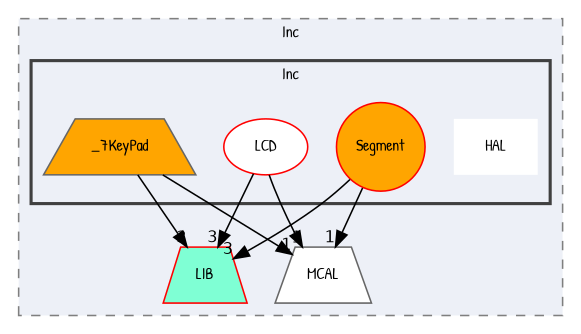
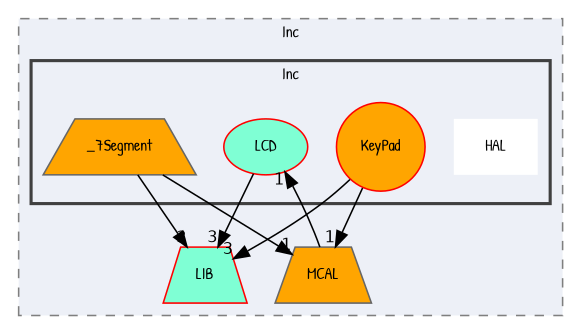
  digraph {
    compound=true
    fontname="Patrick Hand"
    node [color=gray40 fillcolor=white fontname="Patrick Hand" fontsize=10 shape=trapezium style="filled,"]
    edge [fontname="Patrick Hand" fontsize=10 headlabel=3 labeldistance=1.5 labelfontname=Helvetica labelfontsize=10]
    n1 [label=HAL shape=plaintext style=filled]
-   n2 [fillcolor=orange label=_7KeyPad]
-   n3 [color=red fillcolor=orange label=Segment shape=circle]
-   n4 [color=red label=LCD shape=ellipse]
+   n2 [fillcolor=orange label=_7Segment]
+   n3 [color=red fillcolor=orange label=KeyPad shape=circle]
+   n4 [color=red fillcolor=aquamarine label=LCD shape=ellipse]
    n5 [color=red fillcolor=aquamarine label=LIB]
-   n6 [label=MCAL]
+   n6 [fillcolor=orange label=MCAL]
    subgraph cluster_1 {
      bgcolor="#edf0f7"
      fontsize=10
      label=Inc
      pencolor=grey50
      style="filled,dashed,"
      n5
      n6
      subgraph cluster_2 {
        bgcolor="#edf0f7"
        fontsize=10
        label=Inc
        pencolor=grey25
        style="filled,bold,"
        n1
        n2
        n3
        n4
      }
    }
    n2 -> n5
    n2 -> n6 [headlabel=1]
    n3 -> n5
    n3 -> n6 [headlabel=1]
    n4 -> n5
-   n4 -> n6 [headlabel=1]
+   n6 -> n4 [headlabel=1]
  }
